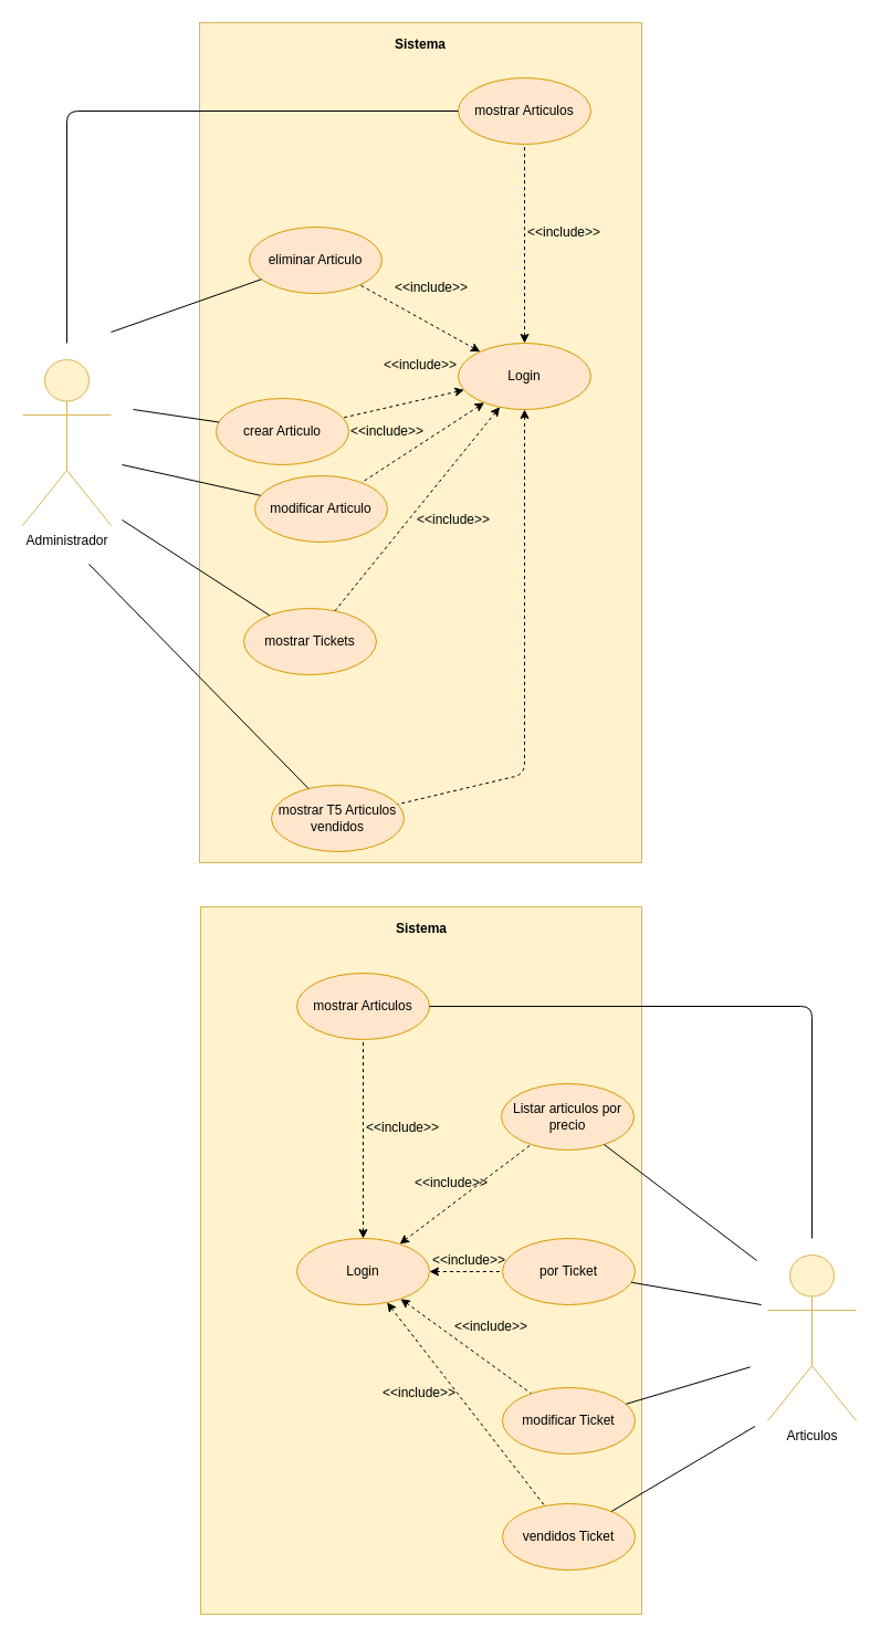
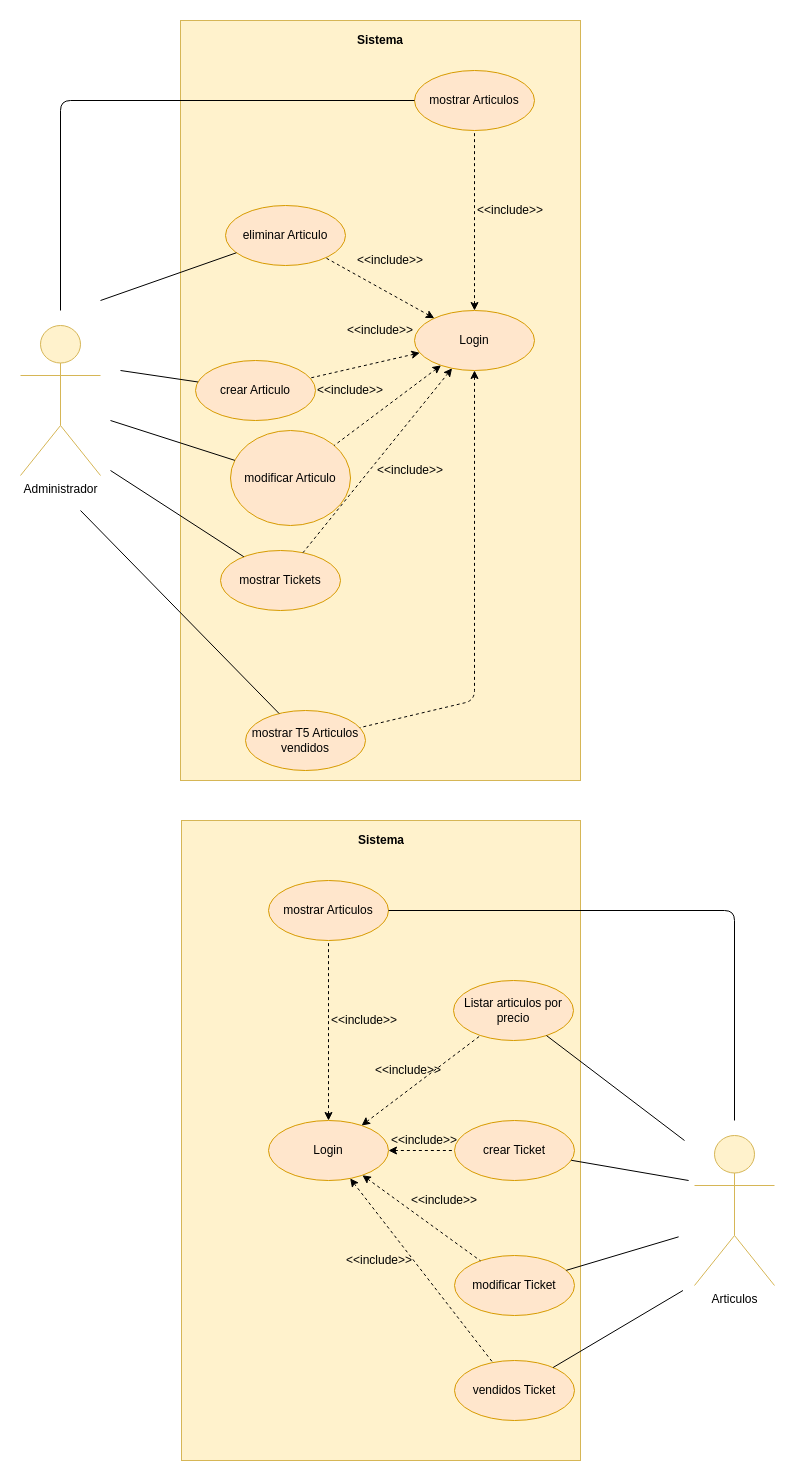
  <mxCell id="0" />
  <mxCell id="1" parent="0" />
  <mxCell id="2" value="" style="rounded=0;whiteSpace=wrap;html=1;fillColor=#fff2cc;strokeColor=#d6b656;" vertex="1" parent="1"><mxGeometry x="180" y="20" width="400" height="760" as="geometry" /></mxCell>
  <mxCell id="3" value="mostrar Articulos" style="ellipse;whiteSpace=wrap;html=1;fillColor=#ffe6cc;strokeColor=#d79b00;" vertex="1" parent="1"><mxGeometry x="414" y="70" width="120" height="60" as="geometry" /></mxCell>
  <mxCell id="4" value="&lt;b&gt;Sistema&lt;/b&gt;" style="text;html=1;strokeColor=none;fillColor=none;align=center;verticalAlign=middle;whiteSpace=wrap;rounded=0;" vertex="1" parent="1"><mxGeometry x="350" y="30" width="60" height="20" as="geometry" /></mxCell>
  <mxCell id="5" value="eliminar Articulo" style="ellipse;whiteSpace=wrap;html=1;fillColor=#ffe6cc;strokeColor=#d79b00;" vertex="1" parent="1"><mxGeometry x="225" y="205" width="120" height="60" as="geometry" /></mxCell>
  <mxCell id="6" value="Login" style="ellipse;whiteSpace=wrap;html=1;fillColor=#ffe6cc;strokeColor=#d79b00;" vertex="1" parent="1"><mxGeometry x="414" y="310" width="120" height="60" as="geometry" /></mxCell>
  <mxCell id="7" value="" style="endArrow=none;dashed=1;html=1;entryX=0.5;entryY=1;entryDx=0;entryDy=0;startArrow=classic;startFill=1;" edge="1" parent="1" source="6" target="3"><mxGeometry width="50" height="50" relative="1" as="geometry"><mxPoint x="450" y="340" as="sourcePoint" /><mxPoint x="500" y="290" as="targetPoint" /></mxGeometry></mxCell>
- <mxCell id="8" value="modificar Articulo" style="ellipse;whiteSpace=wrap;html=1;fillColor=#ffe6cc;strokeColor=#d79b00;" vertex="1" parent="1"><mxGeometry x="230" y="430" width="120" height="60" as="geometry" /></mxCell>
+ <mxCell id="8" value="modificar Articulo" style="ellipse;whiteSpace=wrap;html=1;fillColor=#ffe6cc;strokeColor=#d79b00;" vertex="1" parent="1"><mxGeometry x="230" y="430" width="120" height="95" as="geometry" /></mxCell>
  <mxCell id="9" value="crear Articulo" style="ellipse;whiteSpace=wrap;html=1;fillColor=#ffe6cc;strokeColor=#d79b00;" vertex="1" parent="1"><mxGeometry x="195" y="360" width="120" height="60" as="geometry" /></mxCell>
  <mxCell id="10" value="mostrar Tickets" style="ellipse;whiteSpace=wrap;html=1;fillColor=#ffe6cc;strokeColor=#d79b00;" vertex="1" parent="1"><mxGeometry x="220" y="550" width="120" height="60" as="geometry" /></mxCell>
  <mxCell id="11" value="mostrar T5 Articulos vendidos" style="ellipse;whiteSpace=wrap;html=1;fillColor=#ffe6cc;strokeColor=#d79b00;" vertex="1" parent="1"><mxGeometry x="245" y="710" width="120" height="60" as="geometry" /></mxCell>
  <mxCell id="12" value="" style="endArrow=none;dashed=1;html=1;startArrow=classic;startFill=1;" edge="1" parent="1" source="6" target="5"><mxGeometry width="50" height="50" relative="1" as="geometry"><mxPoint x="360" y="420" as="sourcePoint" /><mxPoint x="360" y="240" as="targetPoint" /></mxGeometry></mxCell>
  <mxCell id="13" value="" style="endArrow=none;dashed=1;html=1;startArrow=classic;startFill=1;" edge="1" parent="1" source="6" target="9"><mxGeometry width="50" height="50" relative="1" as="geometry"><mxPoint x="441.574" y="328.787" as="sourcePoint" /><mxPoint x="360" y="230" as="targetPoint" /><Array as="points" /></mxGeometry></mxCell>
  <mxCell id="14" value="" style="endArrow=none;dashed=1;html=1;startArrow=classic;startFill=1;" edge="1" parent="1" source="6" target="8"><mxGeometry width="50" height="50" relative="1" as="geometry"><mxPoint x="441.574" y="328.787" as="sourcePoint" /><mxPoint x="360" y="230" as="targetPoint" /></mxGeometry></mxCell>
  <mxCell id="15" value="" style="endArrow=none;dashed=1;html=1;startArrow=classic;startFill=1;" edge="1" parent="1" source="6" target="10"><mxGeometry width="50" height="50" relative="1" as="geometry"><mxPoint x="447.525" y="373.82" as="sourcePoint" /><mxPoint x="336.506" y="446.192" as="targetPoint" /></mxGeometry></mxCell>
  <mxCell id="16" value="" style="endArrow=none;dashed=1;html=1;startArrow=classic;startFill=1;" edge="1" parent="1" source="6" target="11"><mxGeometry width="50" height="50" relative="1" as="geometry"><mxPoint x="462.497" y="378.007" as="sourcePoint" /><mxPoint x="321.476" y="561.988" as="targetPoint" /><Array as="points"><mxPoint x="474" y="700" /></Array></mxGeometry></mxCell>
  <mxCell id="17" value="Administrador" style="shape=umlActor;verticalLabelPosition=bottom;verticalAlign=top;html=1;outlineConnect=0;fillColor=#fff2cc;strokeColor=#d6b656;" vertex="1" parent="1"><mxGeometry x="20" y="325" width="80" height="150" as="geometry" /></mxCell>
  <mxCell id="18" value="&amp;lt;&amp;lt;include&amp;gt;&amp;gt;" style="text;html=1;strokeColor=none;fillColor=none;align=center;verticalAlign=middle;whiteSpace=wrap;rounded=0;" vertex="1" parent="1"><mxGeometry x="330" y="380" width="40" height="20" as="geometry" /></mxCell>
  <mxCell id="19" value="&amp;lt;&amp;lt;include&amp;gt;&amp;gt;" style="text;html=1;strokeColor=none;fillColor=none;align=center;verticalAlign=middle;whiteSpace=wrap;rounded=0;" vertex="1" parent="1"><mxGeometry x="360" y="320" width="40" height="20" as="geometry" /></mxCell>
  <mxCell id="20" value="&amp;lt;&amp;lt;include&amp;gt;&amp;gt;" style="text;html=1;strokeColor=none;fillColor=none;align=center;verticalAlign=middle;whiteSpace=wrap;rounded=0;" vertex="1" parent="1"><mxGeometry x="490" y="200" width="40" height="20" as="geometry" /></mxCell>
  <mxCell id="21" value="&amp;lt;&amp;lt;include&amp;gt;&amp;gt;" style="text;html=1;strokeColor=none;fillColor=none;align=center;verticalAlign=middle;whiteSpace=wrap;rounded=0;" vertex="1" parent="1"><mxGeometry x="370" y="250" width="40" height="20" as="geometry" /></mxCell>
  <mxCell id="22" value="&amp;lt;&amp;lt;include&amp;gt;&amp;gt;" style="text;html=1;strokeColor=none;fillColor=none;align=center;verticalAlign=middle;whiteSpace=wrap;rounded=0;" vertex="1" parent="1"><mxGeometry x="390" y="460" width="40" height="20" as="geometry" /></mxCell>
  <mxCell id="23" value="" style="endArrow=none;html=1;" edge="1" parent="1" target="3"><mxGeometry width="50" height="50" relative="1" as="geometry"><mxPoint y="310" as="sourcePoint" x="60" /><mxPoint x="570" y="330" as="targetPoint" /><Array as="points"><mxPoint y="100" x="60" /></Array></mxGeometry></mxCell>
  <mxCell id="24" value="" style="endArrow=none;html=1;" edge="1" parent="1" target="8"><mxGeometry width="50" height="50" relative="1" as="geometry"><mxPoint x="110" y="420" as="sourcePoint" /><mxPoint x="570" y="330" as="targetPoint" /></mxGeometry></mxCell>
  <mxCell id="25" value="" style="endArrow=none;html=1;" edge="1" parent="1" target="9"><mxGeometry width="50" height="50" relative="1" as="geometry"><mxPoint x="120" y="370" as="sourcePoint" /><mxPoint x="570" y="330" as="targetPoint" /></mxGeometry></mxCell>
  <mxCell id="26" value="" style="endArrow=none;html=1;" edge="1" parent="1" target="5"><mxGeometry width="50" height="50" relative="1" as="geometry"><mxPoint x="100" y="300" as="sourcePoint" /><mxPoint x="570" y="330" as="targetPoint" /></mxGeometry></mxCell>
  <mxCell id="27" value="" style="endArrow=none;html=1;" edge="1" parent="1" target="10"><mxGeometry width="50" height="50" relative="1" as="geometry"><mxPoint x="110" y="470" as="sourcePoint" /><mxPoint x="230.001" y="509.996" as="targetPoint" /></mxGeometry></mxCell>
  <mxCell id="28" value="" style="endArrow=none;html=1;" edge="1" parent="1" target="11"><mxGeometry width="50" height="50" relative="1" as="geometry"><mxPoint x="80" y="510" as="sourcePoint" /><mxPoint x="223.763" y="586.109" as="targetPoint" /></mxGeometry></mxCell>
  <mxCell id="29" value="" style="rounded=0;whiteSpace=wrap;html=1;fillColor=#fff2cc;strokeColor=#d6b656;" vertex="1" parent="1"><mxGeometry x="181" y="820" width="399" height="640" as="geometry" /></mxCell>
  <mxCell id="30" value="mostrar Articulos" style="ellipse;whiteSpace=wrap;html=1;fillColor=#ffe6cc;strokeColor=#d79b00;" vertex="1" parent="1"><mxGeometry x="268" y="880" width="120" height="60" as="geometry" /></mxCell>
  <mxCell id="31" value="&lt;b&gt;Sistema&lt;/b&gt;" style="text;html=1;strokeColor=none;fillColor=none;align=center;verticalAlign=middle;whiteSpace=wrap;rounded=0;" vertex="1" parent="1"><mxGeometry x="350.5" y="830" width="60" height="20" as="geometry" /></mxCell>
  <mxCell id="32" value="Login" style="ellipse;whiteSpace=wrap;html=1;fillColor=#ffe6cc;strokeColor=#d79b00;" vertex="1" parent="1"><mxGeometry x="268" y="1120" width="120" height="60" as="geometry" /></mxCell>
  <mxCell id="33" value="Listar articulos por precio" style="ellipse;whiteSpace=wrap;html=1;fillColor=#ffe6cc;strokeColor=#d79b00;" vertex="1" parent="1"><mxGeometry x="453" y="980" width="120" height="60" as="geometry" /></mxCell>
  <mxCell id="34" value="modificar Ticket" style="ellipse;whiteSpace=wrap;html=1;fillColor=#ffe6cc;strokeColor=#d79b00;" vertex="1" parent="1"><mxGeometry x="454" y="1255" width="120" height="60" as="geometry" /></mxCell>
  <mxCell id="35" value="" style="endArrow=none;dashed=1;html=1;entryX=0.5;entryY=1;entryDx=0;entryDy=0;startArrow=classic;startFill=1;" edge="1" parent="1" source="32" target="30"><mxGeometry width="50" height="50" relative="1" as="geometry"><mxPoint x="304" y="1150" as="sourcePoint" /><mxPoint x="354" y="1100" as="targetPoint" /></mxGeometry></mxCell>
- <mxCell id="36" value="por Ticket" style="ellipse;whiteSpace=wrap;html=1;fillColor=#ffe6cc;strokeColor=#d79b00;" vertex="1" parent="1"><mxGeometry x="454" y="1120" width="120" height="60" as="geometry" /></mxCell>
+ <mxCell id="36" value="crear Ticket" style="ellipse;whiteSpace=wrap;html=1;fillColor=#ffe6cc;strokeColor=#d79b00;" vertex="1" parent="1"><mxGeometry x="454" y="1120" width="120" height="60" as="geometry" /></mxCell>
  <mxCell id="37" value="vendidos Ticket" style="ellipse;whiteSpace=wrap;html=1;fillColor=#ffe6cc;strokeColor=#d79b00;" vertex="1" parent="1"><mxGeometry x="454" y="1360" width="120" height="60" as="geometry" /></mxCell>
  <mxCell id="38" value="" style="endArrow=none;dashed=1;html=1;startArrow=classic;startFill=1;" edge="1" parent="1" source="32" target="37"><mxGeometry width="50" height="50" relative="1" as="geometry"><mxPoint x="316.497" y="1188.007" as="sourcePoint" /><mxPoint x="175.476" y="1371.988" as="targetPoint" /></mxGeometry></mxCell>
  <mxCell id="39" value="" style="endArrow=none;dashed=1;html=1;startArrow=classic;startFill=1;" edge="1" parent="1" source="32" target="34"><mxGeometry width="50" height="50" relative="1" as="geometry"><mxPoint x="359.645" y="1187.98" as="sourcePoint" /><mxPoint x="502.321" y="1372.027" as="targetPoint" /></mxGeometry></mxCell>
  <mxCell id="40" value="" style="endArrow=none;dashed=1;html=1;startArrow=classic;startFill=1;" edge="1" parent="1" source="32" target="36"><mxGeometry width="50" height="50" relative="1" as="geometry"><mxPoint x="301.525" y="1136.18" as="sourcePoint" /><mxPoint x="190.506" y="1063.808" as="targetPoint" /></mxGeometry></mxCell>
  <mxCell id="41" value="" style="endArrow=none;dashed=1;html=1;startArrow=classic;startFill=1;" edge="1" parent="1" source="32" target="33"><mxGeometry width="50" height="50" relative="1" as="geometry"><mxPoint x="398" y="1160" as="sourcePoint" /><mxPoint x="464" y="1160" as="targetPoint" /></mxGeometry></mxCell>
  <mxCell id="42" value="Articulos" style="shape=umlActor;verticalLabelPosition=bottom;verticalAlign=top;html=1;outlineConnect=0;fillColor=#fff2cc;strokeColor=#d6b656;" vertex="1" parent="1"><mxGeometry x="694" y="1135" width="80" height="150" as="geometry" /></mxCell>
  <mxCell id="43" value="&amp;lt;&amp;lt;include&amp;gt;&amp;gt;" style="text;html=1;strokeColor=none;fillColor=none;align=center;verticalAlign=middle;whiteSpace=wrap;rounded=0;" vertex="1" parent="1"><mxGeometry x="404" y="1130" width="40" height="20" as="geometry" /></mxCell>
  <mxCell id="44" value="&amp;lt;&amp;lt;include&amp;gt;&amp;gt;" style="text;html=1;strokeColor=none;fillColor=none;align=center;verticalAlign=middle;whiteSpace=wrap;rounded=0;" vertex="1" parent="1"><mxGeometry x="388" y="1060" width="40" height="20" as="geometry" /></mxCell>
  <mxCell id="45" value="&amp;lt;&amp;lt;include&amp;gt;&amp;gt;" style="text;html=1;strokeColor=none;fillColor=none;align=center;verticalAlign=middle;whiteSpace=wrap;rounded=0;" vertex="1" parent="1"><mxGeometry x="344" y="1010" width="40" height="20" as="geometry" /></mxCell>
  <mxCell id="46" value="&amp;lt;&amp;lt;include&amp;gt;&amp;gt;" style="text;html=1;strokeColor=none;fillColor=none;align=center;verticalAlign=middle;whiteSpace=wrap;rounded=0;" vertex="1" parent="1"><mxGeometry x="359" y="1250" width="40" height="20" as="geometry" /></mxCell>
  <mxCell id="47" value="&amp;lt;&amp;lt;include&amp;gt;&amp;gt;" style="text;html=1;strokeColor=none;fillColor=none;align=center;verticalAlign=middle;whiteSpace=wrap;rounded=0;" vertex="1" parent="1"><mxGeometry x="424" y="1190" width="40" height="20" as="geometry" /></mxCell>
  <mxCell id="48" value="" style="endArrow=none;html=1;" edge="1" parent="1" source="30"><mxGeometry width="50" height="50" relative="1" as="geometry"><mxPoint x="684" y="940" as="sourcePoint" /><mxPoint x="734" y="1120" as="targetPoint" /><Array as="points"><mxPoint x="734" y="910" /></Array></mxGeometry></mxCell>
  <mxCell id="49" value="" style="endArrow=none;html=1;" edge="1" parent="1" source="33"><mxGeometry width="50" height="50" relative="1" as="geometry"><mxPoint x="324" y="1230" as="sourcePoint" /><mxPoint x="684" y="1140" as="targetPoint" /></mxGeometry></mxCell>
  <mxCell id="50" value="" style="endArrow=none;html=1;" edge="1" parent="1" source="36"><mxGeometry width="50" height="50" relative="1" as="geometry"><mxPoint x="553.999" y="1093.66" as="sourcePoint" /><mxPoint x="688.11" y="1180" as="targetPoint" /></mxGeometry></mxCell>
  <mxCell id="51" value="" style="endArrow=none;html=1;" edge="1" parent="1" source="34"><mxGeometry width="50" height="50" relative="1" as="geometry"><mxPoint x="543.999" y="1150" as="sourcePoint" /><mxPoint x="678.11" y="1236.34" as="targetPoint" /></mxGeometry></mxCell>
  <mxCell id="52" value="" style="endArrow=none;html=1;" edge="1" parent="1" source="37"><mxGeometry width="50" height="50" relative="1" as="geometry"><mxPoint x="574.003" y="1312.449" as="sourcePoint" /><mxPoint x="682.46" y="1290" as="targetPoint" /></mxGeometry></mxCell>
